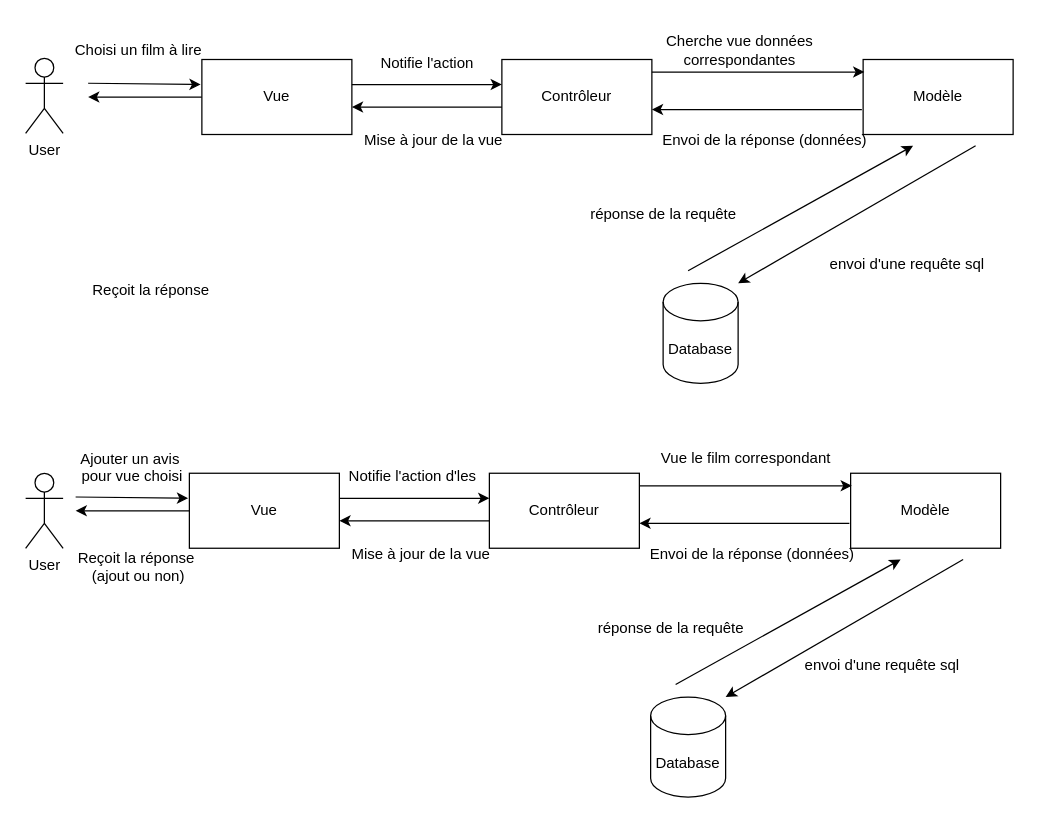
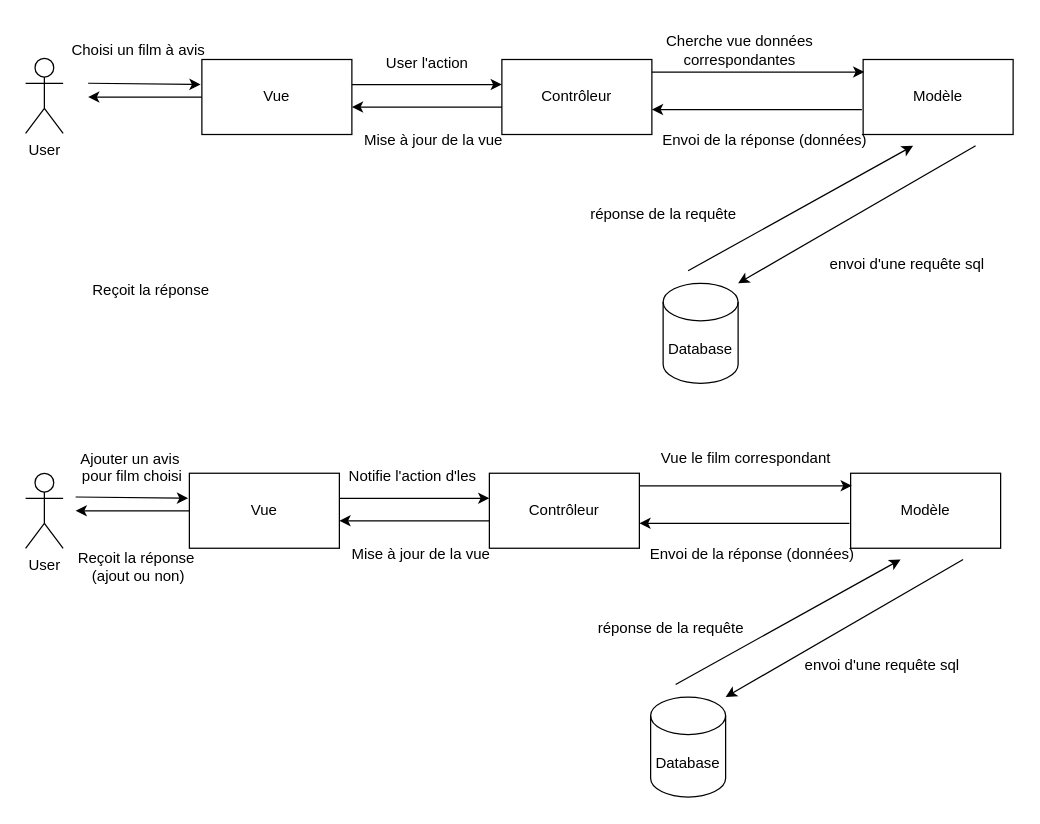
  <mxCell id="0" />
  <mxCell id="1" parent="0" />
  <mxCell id="2" value="Contrôleur" style="rounded=0;whiteSpace=wrap;html=1;" vertex="1" parent="1"><mxGeometry x="401" y="47" width="120" height="60" as="geometry" /></mxCell>
  <mxCell id="3" value="User" style="shape=umlActor;verticalLabelPosition=bottom;verticalAlign=top;html=1;outlineConnect=0;" vertex="1" parent="1"><mxGeometry x="20" y="46" width="30" height="60" as="geometry" /></mxCell>
  <mxCell id="4" value="Database" style="shape=cylinder3;whiteSpace=wrap;html=1;boundedLbl=1;backgroundOutline=1;size=15;" vertex="1" parent="1"><mxGeometry x="530" y="226" width="60" height="80" as="geometry" /></mxCell>
  <mxCell id="5" style="edgeStyle=orthogonalEdgeStyle;rounded=0;orthogonalLoop=1;jettySize=auto;html=1;exitX=0;exitY=0.5;exitDx=0;exitDy=0;" edge="1" parent="1" source="6"><mxGeometry relative="1" as="geometry"><mxPoint x="70" y="77" as="targetPoint" /></mxGeometry></mxCell>
  <mxCell id="6" value="Vue" style="rounded=0;whiteSpace=wrap;html=1;" vertex="1" parent="1"><mxGeometry x="161" y="47" width="120" height="60" as="geometry" /></mxCell>
  <mxCell id="7" value="Modèle" style="rounded=0;whiteSpace=wrap;html=1;" vertex="1" parent="1"><mxGeometry x="690" y="47" width="120" height="60" as="geometry" /></mxCell>
  <mxCell id="8" value="" style="endArrow=classic;html=1;rounded=0;entryX=0.083;entryY=0.334;entryDx=0;entryDy=0;entryPerimeter=0;" edge="1" parent="1"><mxGeometry width="50" height="50" relative="1" as="geometry"><mxPoint x="281" y="67" as="sourcePoint" /><mxPoint x="401" y="67.04" as="targetPoint" /><Array as="points"><mxPoint x="351.04" y="67" /></Array></mxGeometry></mxCell>
- <mxCell id="9" value="Choisi un film à lire" style="text;html=1;align=center;verticalAlign=middle;resizable=0;points=[];autosize=1;strokeColor=none;fillColor=none;" vertex="1" parent="1"><mxGeometry x="50" y="25" width="120" height="30" as="geometry" /></mxCell>
+ <mxCell id="9" value="Choisi un film à avis" style="text;html=1;align=center;verticalAlign=middle;resizable=0;points=[];autosize=1;strokeColor=none;fillColor=none;" vertex="1" parent="1"><mxGeometry x="50" y="25" width="120" height="30" as="geometry" /></mxCell>
  <mxCell id="10" value="" style="endArrow=classic;html=1;rounded=0;" edge="1" parent="1"><mxGeometry width="50" height="50" relative="1" as="geometry"><mxPoint x="689" y="87" as="sourcePoint" /><mxPoint x="521" y="87" as="targetPoint" /></mxGeometry></mxCell>
  <mxCell id="11" value="Envoi de la réponse (données)" style="text;html=1;align=center;verticalAlign=middle;resizable=0;points=[];autosize=1;strokeColor=none;fillColor=none;" vertex="1" parent="1"><mxGeometry x="516" y="97" width="190" height="30" as="geometry" /></mxCell>
  <mxCell id="12" value="" style="endArrow=classic;html=1;rounded=0;" edge="1" parent="1"><mxGeometry width="50" height="50" relative="1" as="geometry"><mxPoint x="521" y="57" as="sourcePoint" /><mxPoint x="691" y="57" as="targetPoint" /></mxGeometry></mxCell>
  <mxCell id="13" value="Cherche vue données&lt;div&gt;correspondantes&lt;/div&gt;" style="text;html=1;align=center;verticalAlign=middle;resizable=0;points=[];autosize=1;strokeColor=none;fillColor=none;" vertex="1" parent="1"><mxGeometry x="521" y="20" width="140" height="40" as="geometry" /></mxCell>
  <mxCell id="14" value="" style="endArrow=classic;html=1;rounded=0;" edge="1" parent="1"><mxGeometry width="50" height="50" relative="1" as="geometry"><mxPoint x="291" y="85" as="sourcePoint" /><mxPoint x="281" y="85" as="targetPoint" /><Array as="points"><mxPoint x="401" y="85" /></Array></mxGeometry></mxCell>
  <mxCell id="15" value="Mise à jour de la vue" style="text;html=1;align=center;verticalAlign=middle;resizable=0;points=[];autosize=1;strokeColor=none;fillColor=none;" vertex="1" parent="1"><mxGeometry x="281" y="97" width="130" height="30" as="geometry" /></mxCell>
  <mxCell id="16" value="" style="endArrow=classic;html=1;rounded=0;" edge="1" parent="1"><mxGeometry width="50" height="50" relative="1" as="geometry"><mxPoint x="70" y="66" as="sourcePoint" /><mxPoint x="160" y="67" as="targetPoint" /></mxGeometry></mxCell>
- <mxCell id="17" value="Notifie l'action" style="text;html=1;align=center;verticalAlign=middle;resizable=0;points=[];autosize=1;strokeColor=none;fillColor=none;" vertex="1" parent="1"><mxGeometry x="291" y="35" width="100" height="30" as="geometry" /></mxCell>
+ <mxCell id="17" value="User l'action" style="text;html=1;align=center;verticalAlign=middle;resizable=0;points=[];autosize=1;strokeColor=none;fillColor=none;" vertex="1" parent="1"><mxGeometry x="291" y="35" width="100" height="30" as="geometry" /></mxCell>
  <mxCell id="18" value="Reçoit la réponse" style="text;html=1;align=center;verticalAlign=middle;resizable=0;points=[];autosize=1;strokeColor=none;fillColor=none;" vertex="1" parent="1"><mxGeometry x="60" y="217" width="120" height="30" as="geometry" /></mxCell>
  <mxCell id="19" value="" style="endArrow=classic;html=1;rounded=0;" edge="1" parent="1"><mxGeometry width="50" height="50" relative="1" as="geometry"><mxPoint x="780" y="116" as="sourcePoint" /><mxPoint x="590" y="226" as="targetPoint" /></mxGeometry></mxCell>
  <mxCell id="20" value="" style="endArrow=classic;html=1;rounded=0;" edge="1" parent="1"><mxGeometry width="50" height="50" relative="1" as="geometry"><mxPoint x="550" y="216" as="sourcePoint" /><mxPoint x="730" y="116" as="targetPoint" /></mxGeometry></mxCell>
  <mxCell id="21" value="envoi d'une requête sql" style="text;html=1;align=center;verticalAlign=middle;resizable=0;points=[];autosize=1;strokeColor=none;fillColor=none;" vertex="1" parent="1"><mxGeometry x="650" y="196" width="150" height="30" as="geometry" /></mxCell>
  <mxCell id="22" value="réponse de la requête" style="text;html=1;align=center;verticalAlign=middle;resizable=0;points=[];autosize=1;strokeColor=none;fillColor=none;" vertex="1" parent="1"><mxGeometry x="460" y="156" width="140" height="30" as="geometry" /></mxCell>
  <mxCell id="23" value="Contrôleur" style="rounded=0;whiteSpace=wrap;html=1;" vertex="1" parent="1"><mxGeometry x="391" y="378" width="120" height="60" as="geometry" /></mxCell>
  <mxCell id="24" value="Database" style="shape=cylinder3;whiteSpace=wrap;html=1;boundedLbl=1;backgroundOutline=1;size=15;" vertex="1" parent="1"><mxGeometry x="520" y="557" width="60" height="80" as="geometry" /></mxCell>
  <mxCell id="25" style="edgeStyle=orthogonalEdgeStyle;rounded=0;orthogonalLoop=1;jettySize=auto;html=1;exitX=0;exitY=0.5;exitDx=0;exitDy=0;" edge="1" parent="1" source="26"><mxGeometry relative="1" as="geometry"><mxPoint x="60" y="408" as="targetPoint" /></mxGeometry></mxCell>
  <mxCell id="26" value="Vue" style="rounded=0;whiteSpace=wrap;html=1;" vertex="1" parent="1"><mxGeometry x="151" y="378" width="120" height="60" as="geometry" /></mxCell>
  <mxCell id="27" value="Modèle" style="rounded=0;whiteSpace=wrap;html=1;" vertex="1" parent="1"><mxGeometry x="680" y="378" width="120" height="60" as="geometry" /></mxCell>
  <mxCell id="28" value="" style="endArrow=classic;html=1;rounded=0;entryX=0.083;entryY=0.334;entryDx=0;entryDy=0;entryPerimeter=0;" edge="1" parent="1"><mxGeometry width="50" height="50" relative="1" as="geometry"><mxPoint x="271" y="398" as="sourcePoint" /><mxPoint x="391" y="398.04" as="targetPoint" /><Array as="points"><mxPoint x="341.04" y="398" /></Array></mxGeometry></mxCell>
- <mxCell id="29" value="Ajouter un avis&amp;nbsp;&lt;div&gt;pour vue choisi&lt;div&gt;&lt;br&gt;&lt;/div&gt;&lt;/div&gt;" style="text;html=1;align=center;verticalAlign=middle;resizable=0;points=[];autosize=1;strokeColor=none;fillColor=none;" vertex="1" parent="1"><mxGeometry x="50" y="351" width="110" height="60" as="geometry" /></mxCell>
+ <mxCell id="29" value="Ajouter un avis&amp;nbsp;&lt;div&gt;pour film choisi&lt;div&gt;&lt;br&gt;&lt;/div&gt;&lt;/div&gt;" style="text;html=1;align=center;verticalAlign=middle;resizable=0;points=[];autosize=1;strokeColor=none;fillColor=none;" vertex="1" parent="1"><mxGeometry x="50" y="351" width="110" height="60" as="geometry" /></mxCell>
  <mxCell id="30" value="" style="endArrow=classic;html=1;rounded=0;" edge="1" parent="1"><mxGeometry width="50" height="50" relative="1" as="geometry"><mxPoint x="679" y="418" as="sourcePoint" /><mxPoint x="511" y="418" as="targetPoint" /></mxGeometry></mxCell>
  <mxCell id="31" value="Envoi de la réponse (données)" style="text;html=1;align=center;verticalAlign=middle;resizable=0;points=[];autosize=1;strokeColor=none;fillColor=none;" vertex="1" parent="1"><mxGeometry x="506" y="428" width="190" height="30" as="geometry" /></mxCell>
  <mxCell id="32" value="" style="endArrow=classic;html=1;rounded=0;" edge="1" parent="1"><mxGeometry width="50" height="50" relative="1" as="geometry"><mxPoint x="511" y="388" as="sourcePoint" /><mxPoint x="681" y="388" as="targetPoint" /></mxGeometry></mxCell>
  <mxCell id="33" value="Vue le film correspondant" style="text;html=1;align=center;verticalAlign=middle;resizable=0;points=[];autosize=1;strokeColor=none;fillColor=none;" vertex="1" parent="1"><mxGeometry x="506" y="351" width="180" height="30" as="geometry" /></mxCell>
  <mxCell id="34" value="" style="endArrow=classic;html=1;rounded=0;" edge="1" parent="1"><mxGeometry width="50" height="50" relative="1" as="geometry"><mxPoint x="281" y="416" as="sourcePoint" /><mxPoint x="271" y="416" as="targetPoint" /><Array as="points"><mxPoint x="391" y="416" /></Array></mxGeometry></mxCell>
  <mxCell id="35" value="Mise à jour de la vue" style="text;html=1;align=center;verticalAlign=middle;resizable=0;points=[];autosize=1;strokeColor=none;fillColor=none;" vertex="1" parent="1"><mxGeometry x="271" y="428" width="130" height="30" as="geometry" /></mxCell>
  <mxCell id="36" value="" style="endArrow=classic;html=1;rounded=0;" edge="1" parent="1"><mxGeometry width="50" height="50" relative="1" as="geometry"><mxPoint x="60" y="397" as="sourcePoint" /><mxPoint x="150" y="398" as="targetPoint" /></mxGeometry></mxCell>
  <mxCell id="37" value="Notifie l'action d'les&amp;nbsp;" style="text;html=1;align=center;verticalAlign=middle;resizable=0;points=[];autosize=1;strokeColor=none;fillColor=none;" vertex="1" parent="1"><mxGeometry x="261" y="366" width="140" height="30" as="geometry" /></mxCell>
  <mxCell id="38" value="Reçoit la réponse&amp;nbsp;&lt;div&gt;(ajout ou non)&lt;/div&gt;" style="text;html=1;align=center;verticalAlign=middle;resizable=0;points=[];autosize=1;strokeColor=none;fillColor=none;" vertex="1" parent="1"><mxGeometry x="50" y="433" width="120" height="40" as="geometry" /></mxCell>
  <mxCell id="39" value="" style="endArrow=classic;html=1;rounded=0;" edge="1" parent="1"><mxGeometry width="50" height="50" relative="1" as="geometry"><mxPoint x="770" y="447" as="sourcePoint" /><mxPoint x="580" y="557" as="targetPoint" /></mxGeometry></mxCell>
  <mxCell id="40" value="" style="endArrow=classic;html=1;rounded=0;" edge="1" parent="1"><mxGeometry width="50" height="50" relative="1" as="geometry"><mxPoint x="540" y="547" as="sourcePoint" /><mxPoint x="720" y="447" as="targetPoint" /></mxGeometry></mxCell>
  <mxCell id="41" value="envoi d'une requête sql" style="text;html=1;align=center;verticalAlign=middle;resizable=0;points=[];autosize=1;strokeColor=none;fillColor=none;" vertex="1" parent="1"><mxGeometry x="630" y="517" width="150" height="30" as="geometry" /></mxCell>
  <mxCell id="42" value="réponse de la requête" style="text;html=1;align=center;verticalAlign=middle;resizable=0;points=[];autosize=1;strokeColor=none;fillColor=none;" vertex="1" parent="1"><mxGeometry x="466" y="487" width="140" height="30" as="geometry" /></mxCell>
  <mxCell id="43" value="User" style="shape=umlActor;verticalLabelPosition=bottom;verticalAlign=top;html=1;outlineConnect=0;" vertex="1" parent="1"><mxGeometry x="20" y="378" width="30" height="60" as="geometry" /></mxCell>
